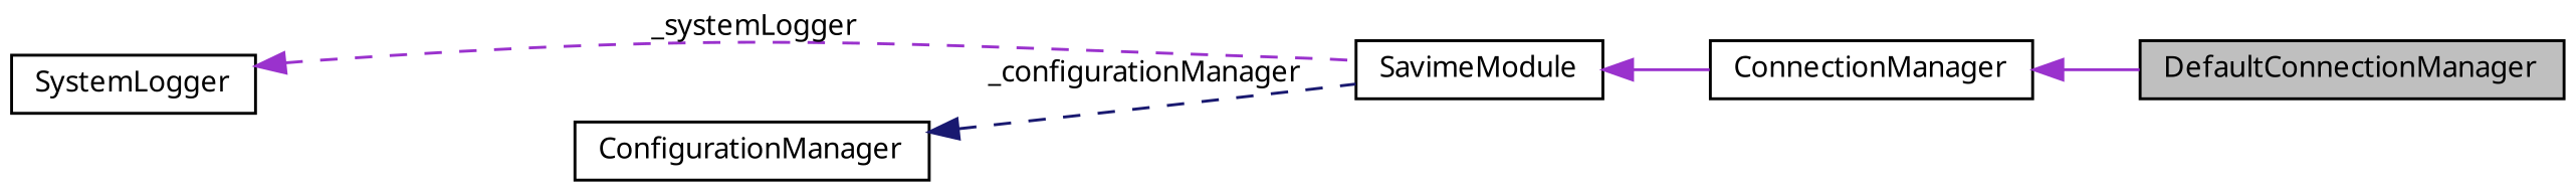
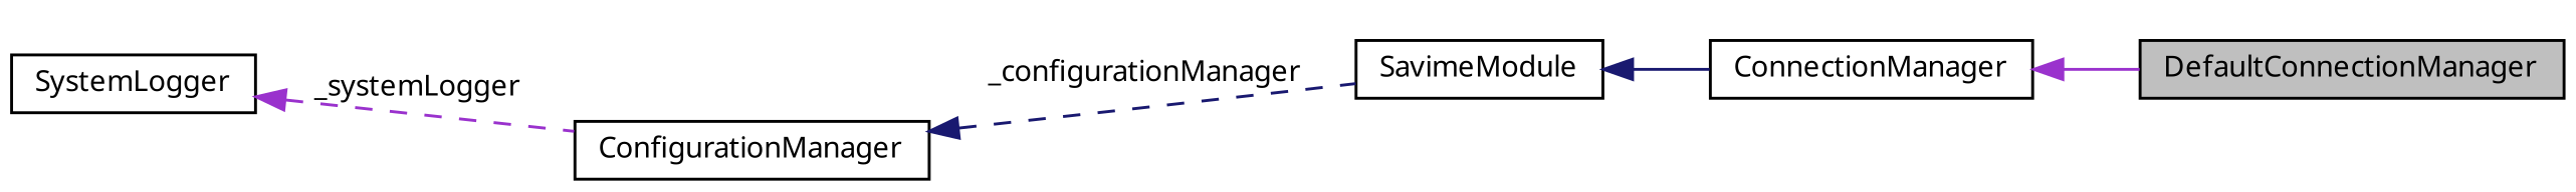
  digraph {
    fontname="Noto Sans"
    rankdir=LR
    node [color=black fillcolor=white fontname="Noto Sans" fontsize=10 shape=record style=filled]
    edge [color=darkorchid3 dir=back fontname="Noto Sans" fontsize=10 labelfontname=Helvetica labelfontsize=10 style=solid]
    n1 [fillcolor=grey75 fontcolor=black height=0.2 label=DefaultConnectionManager width=0.4]
    n2 [height=0.2 label=ConnectionManager width=0.4]
    n3 [height=0.2 label=SavimeModule width=0.4]
    n4 [height=0.2 label=SystemLogger width=0.4]
    n5 [height=0.2 label=ConfigurationManager width=0.4]
    n2 -> n1
-   n3 -> n2
-   n4 -> n3 [label=" _systemLogger" style=dashed]
+   n3 -> n2 [color=midnightblue]
+   n4 -> n5 [label=" _systemLogger" style=dashed]
    n5 -> n3 [color=midnightblue label=" _configurationManager" style=dashed]
  }
